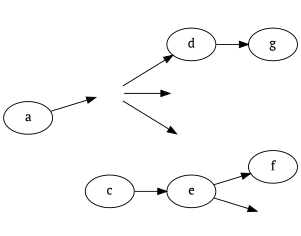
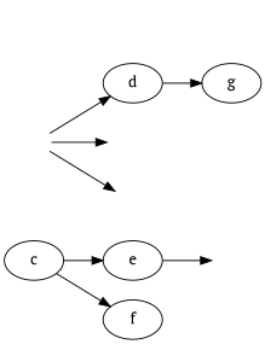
  digraph {
    fontname="PT Serif"
    rankdir=LR
    node [fontname="PT Serif" style=invis]
    edge [fontname="PT Serif"]
    b [width=.1]
    am [width=.1]
    c [style=""]
    bm [width=.1]
    d [style=""]
    br [width=.1]
    e [style=""]
    f [style=""]
    g [style=""]
-   a [style=""]
    el [width=.1]
    cm [width=.1]
    em [width=.1]
    subgraph sub_1 {
      rank=same
      b
      am
      c
    }
    subgraph sub_2 {
      rank=same
      bm
      d
      br
    }
    b -> am [style=invis]
    b -> bm
    b -> d
    b -> br
    am -> c [style=invis]
    c -> e
-   e -> f
+   c -> f
    bm -> br [style=invis]
    d -> bm [style=invis]
    d -> g
    e -> el
-   a -> b
-   a -> am [style=invis]
  }
